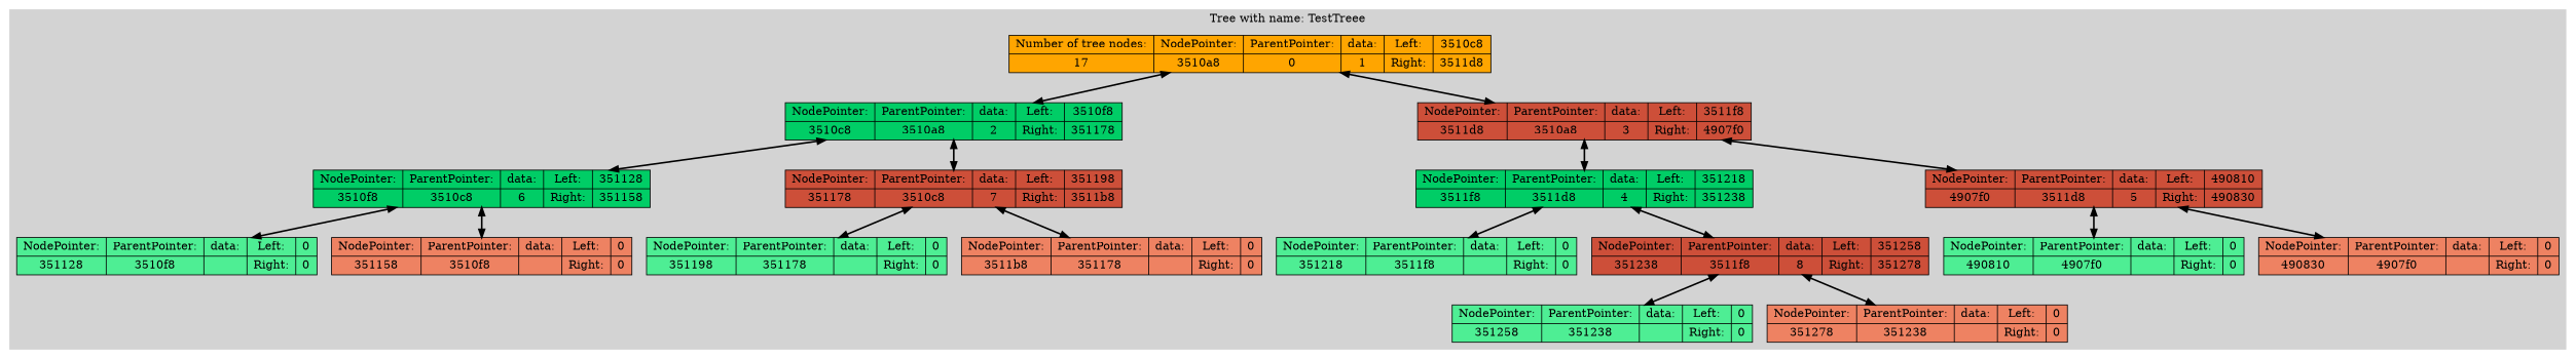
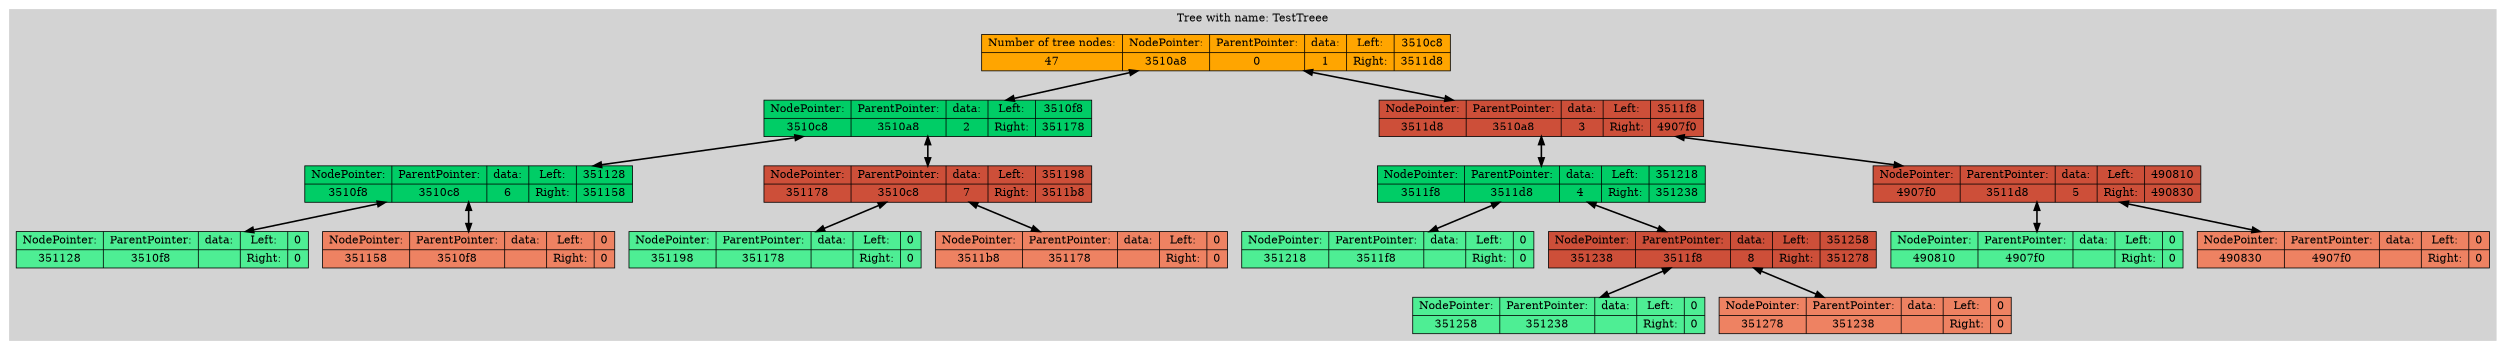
  digraph {
    rankdir=HR
    node [fillcolor=seagreen2 shape=record style=filled]
    edge [dir=both style=bold]
-   n1 [fillcolor=orange label="{Number of tree nodes: | 17} | {NodePointer:  | 3510a8} | {ParentPointer: | 0} | {data: | 1} | {Left: | Right:} | {3510c8 | 3511d8}"]
+   n1 [fillcolor=orange label="{Number of tree nodes: | 47} | {NodePointer:  | 3510a8} | {ParentPointer: | 0} | {data: | 1} | {Left: | Right:} | {3510c8 | 3511d8}"]
    n2 [fillcolor=springgreen3 label="{NodePointer:  | 3510c8} | {ParentPointer: | 3510a8} | {data: | 2} | {Left: | Right:} | {3510f8 | 351178}"]
    n3 [fillcolor=tomato3 label="{NodePointer:  | 3511d8} | {ParentPointer: | 3510a8} | {data: | 3} | {Left: | Right:} | {3511f8 | 4907f0}"]
    n4 [fillcolor=springgreen3 label="{NodePointer:  | 3510f8} | {ParentPointer: | 3510c8} | {data: | 6} | {Left: | Right:} | {351128 | 351158}"]
    n5 [fillcolor=tomato3 label="{NodePointer:  | 351178} | {ParentPointer: | 3510c8} | {data: | 7} | {Left: | Right:} | {351198 | 3511b8}"]
    n6 [fillcolor=springgreen3 label="{NodePointer:  | 3511f8} | {ParentPointer: | 3511d8} | {data: | 4} | {Left: | Right:} | {351218 | 351238}"]
    n7 [fillcolor=tomato3 label="{NodePointer:  | 4907f0} | {ParentPointer: | 3511d8} | {data: | 5} | {Left: | Right:} | {490810 | 490830}"]
    n8 [label="{NodePointer:  | 351218} | {ParentPointer: | 3511f8} | {data: | } | {Left: | Right:} | {0 | 0}"]
    n9 [fillcolor=tomato3 label="{NodePointer:  | 351238} | {ParentPointer: | 3511f8} | {data: | 8} | {Left: | Right:} | {351258 | 351278}"]
    n10 [label="{NodePointer:  | 490810} | {ParentPointer: | 4907f0} | {data: | } | {Left: | Right:} | {0 | 0}"]
    n11 [fillcolor=salmon2 label="{NodePointer:  | 490830} | {ParentPointer: | 4907f0} | {data: | } | {Left: | Right:} | {0 | 0}"]
    n12 [label="{NodePointer:  | 351258} | {ParentPointer: | 351238} | {data: | } | {Left: | Right:} | {0 | 0}"]
    n13 [fillcolor=salmon2 label="{NodePointer:  | 351278} | {ParentPointer: | 351238} | {data: | } | {Left: | Right:} | {0 | 0}"]
    n14 [label="{NodePointer:  | 351128} | {ParentPointer: | 3510f8} | {data: | } | {Left: | Right:} | {0 | 0}"]
    n15 [fillcolor=salmon2 label="{NodePointer:  | 351158} | {ParentPointer: | 3510f8} | {data: | } | {Left: | Right:} | {0 | 0}"]
    n16 [label="{NodePointer:  | 351198} | {ParentPointer: | 351178} | {data: | } | {Left: | Right:} | {0 | 0}"]
    n17 [fillcolor=salmon2 label="{NodePointer:  | 3511b8} | {ParentPointer: | 351178} | {data: | } | {Left: | Right:} | {0 | 0}"]
    subgraph cluster_1 {
      color=lightgrey
      label="Tree with name: TestTreee"
      style=filled
      n1
      n2
      n3
      n4
      n5
      n6
      n7
      n8
      n9
      n10
      n11
      n12
      n13
      n14
      n15
      n16
      n17
    }
    n1 -> n2
    n1 -> n3
    n2 -> n4
    n2 -> n5
    n3 -> n6
    n3 -> n7
    n4 -> n14
    n4 -> n15
    n5 -> n16
    n5 -> n17
    n6 -> n8
    n6 -> n9
    n7 -> n10
    n7 -> n11
    n9 -> n12
    n9 -> n13
  }
